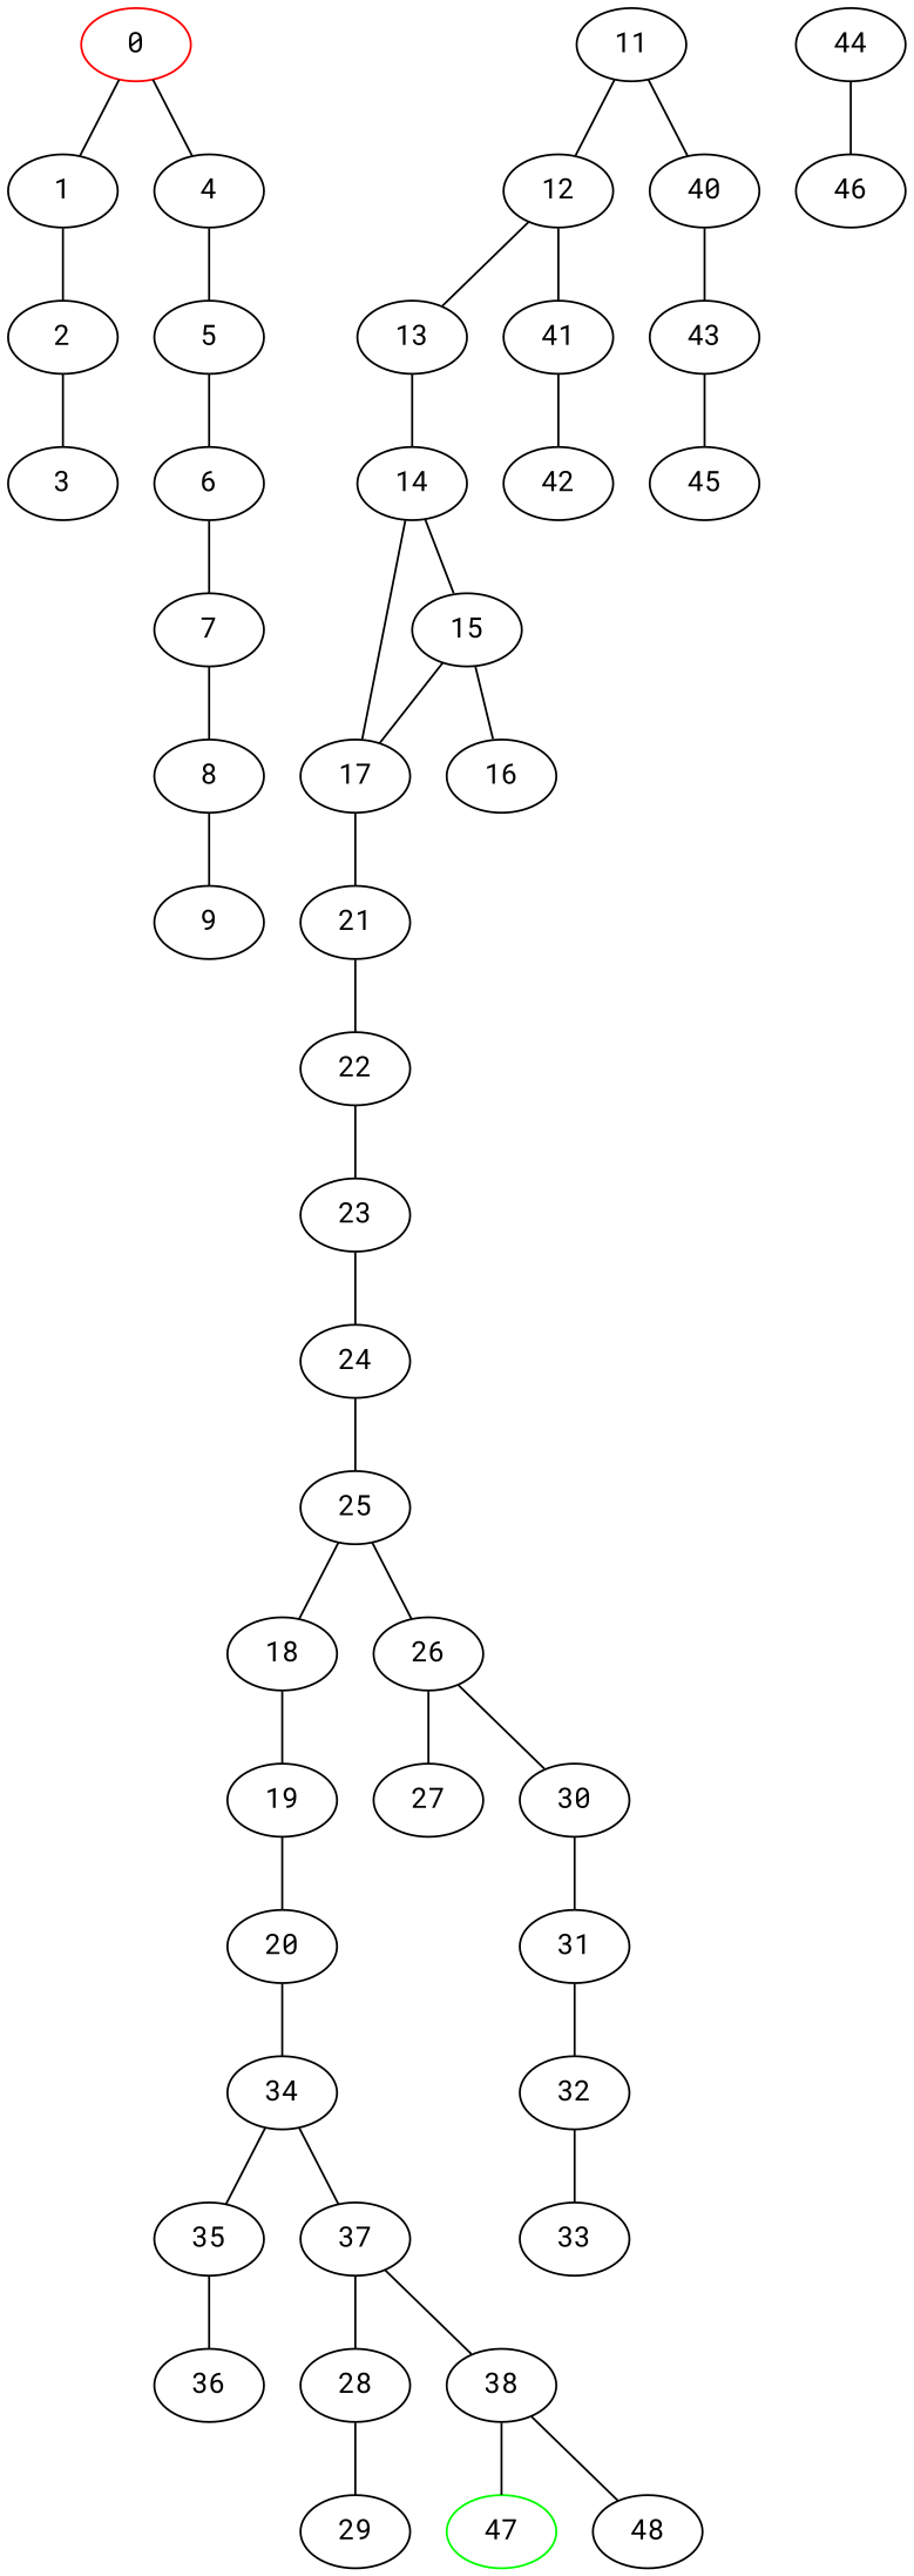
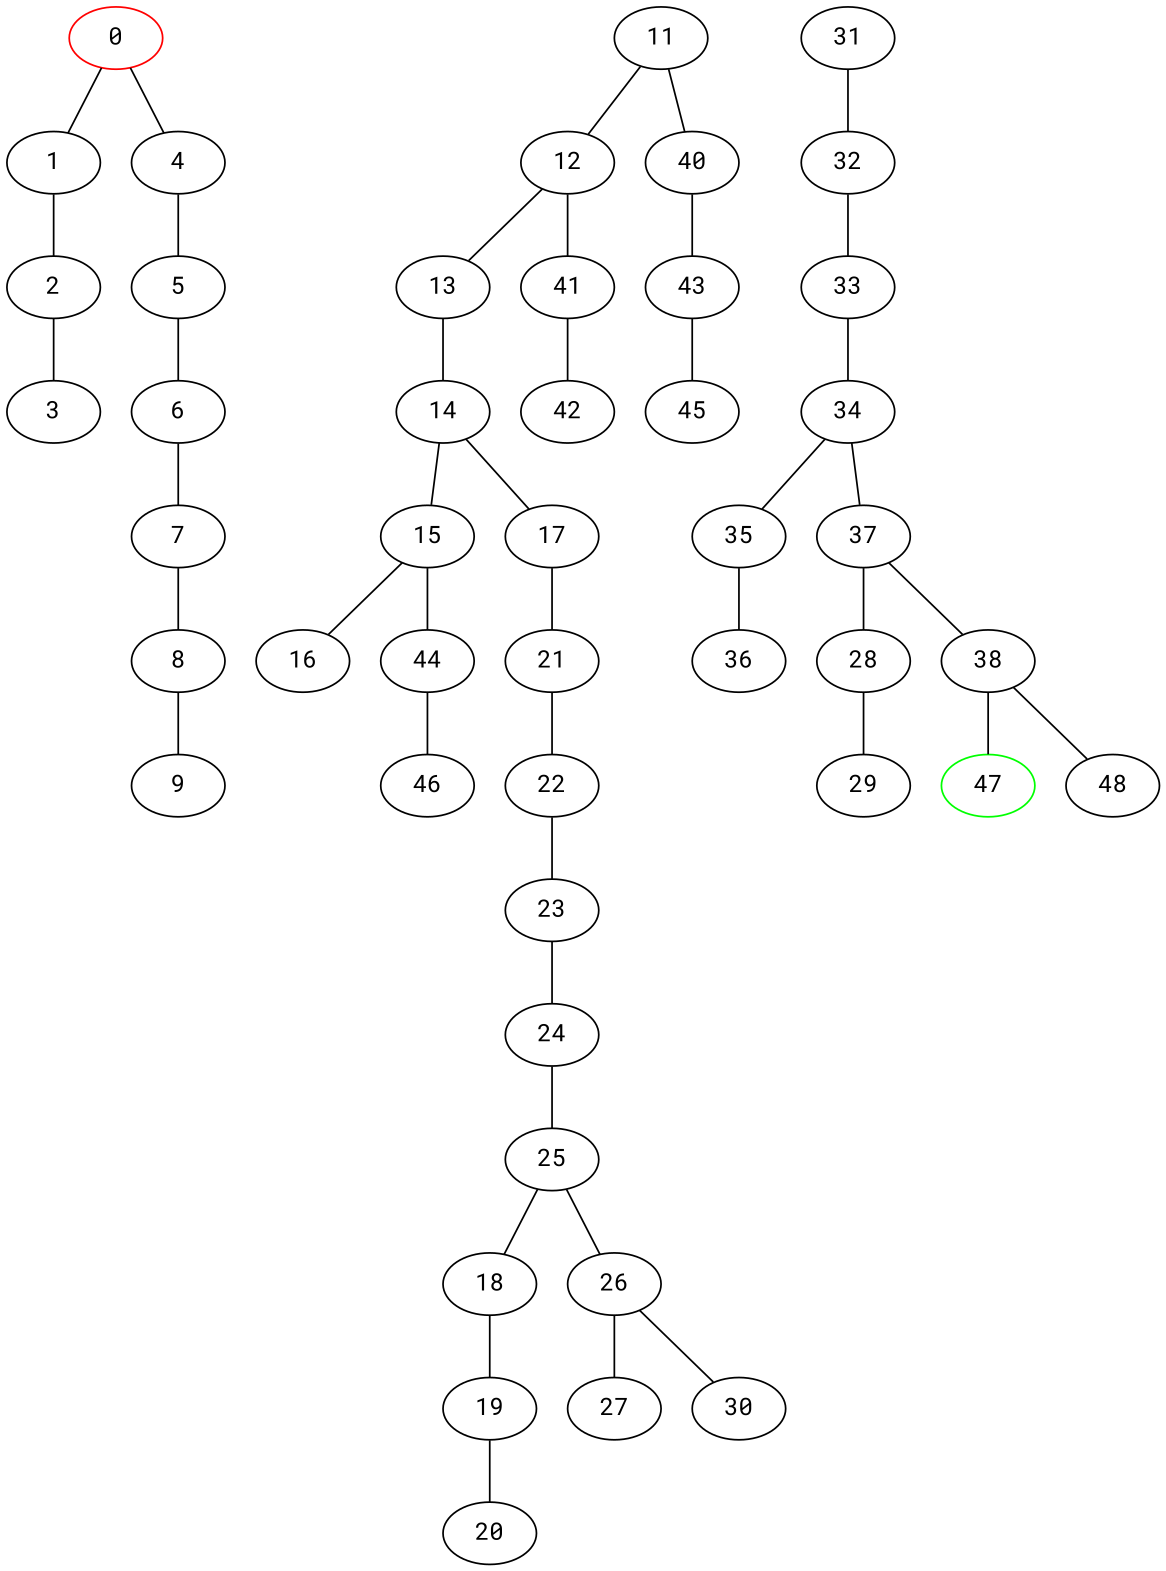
  strict graph {
    fontname="Roboto Mono"
    node [fontname="Roboto Mono"]
    edge [fontname="Roboto Mono"]
    0 [color=red weight=0.00]
    1 [weight=1.00]
    4 [weight=4.00]
    2 [weight=2.00]
    5 [weight=5.00]
    3 [weight=3.00]
    6 [weight=6.00]
    7 [weight=7.00]
    8 [weight=8.00]
    9 [weight=9.00]
    11 [weight=11.00]
    12 [weight=12.00]
    40 [weight=40.00]
    13 [weight=13.00]
    41 [weight=41.00]
    43 [weight=43.00]
    14 [weight=14.00]
    15 [weight=15.00]
    17 [weight=17.00]
    16 [weight=16.00]
    44 [weight=44.00]
    21 [weight=21.00]
    46 [weight=46.00]
    22 [weight=22.00]
    18 [weight=18.00]
    19 [weight=19.00]
    20 [weight=20.00]
    23 [weight=23.00]
    24 [weight=24.00]
    25 [weight=25.00]
    26 [weight=26.00]
    27 [weight=27.00]
    30 [weight=30.00]
    31 [weight=31.00]
    28 [weight=28.00]
    29 [weight=29.00]
    32 [weight=32.00]
    33 [weight=33.00]
    34 [weight=34.00]
    35 [weight=35.00]
    37 [weight=37.00]
    36 [weight=36.00]
    38 [weight=38.00]
    47 [color=green weight=47.00]
    48 [weight=48.00]
    42 [weight=42.00]
    45 [weight=45.00]
    0 -- 1
    0 -- 4
    1 -- 2
    4 -- 5
    2 -- 3
    5 -- 6
    6 -- 7
    7 -- 8
    8 -- 9
    11 -- 12
    11 -- 40
    12 -- 13
    12 -- 41
    40 -- 43
    13 -- 14
    41 -- 42
    43 -- 45
    14 -- 15
    14 -- 17
    15 -- 16
-   15 -- 17
+   15 -- 44
    17 -- 21
    44 -- 46
    21 -- 22
    22 -- 23
    18 -- 19
    19 -- 20
    23 -- 24
    24 -- 25
    25 -- 18
    25 -- 26
    26 -- 27
    26 -- 30
-   30 -- 31
    31 -- 32
    28 -- 29
    32 -- 33
-   20 -- 34
+   33 -- 34
    34 -- 35
    34 -- 37
    35 -- 36
    37 -- 28
    37 -- 38
    38 -- 47
    38 -- 48
  }
